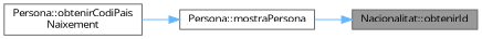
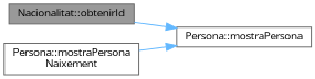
  digraph {
    fontname="Open Sans"
    rankdir=RL
    node [color=grey40 fillcolor=white fontname="Open Sans" fontsize=10 shape=box style=filled]
    edge [color=steelblue1 dir=back fontname="Open Sans" fontsize=10 labelfontname=Helvetica labelfontsize=10 style=solid]
    n1 [color=gray40 fillcolor=grey60 fontcolor=black height=0.2 label="Nacionalitat::obtenirId" width=0.4]
    n2 [height=0.2 label="Persona::mostraPersona" width=0.4]
-   n3 [height=0.2 label="Persona::obtenirCodiPais\lNaixement" width=0.4]
-   n1 -> n2
+   n3 [height=0.2 label="Persona::mostraPersona\lNaixement" width=0.4]
+   n2 -> n1
    n2 -> n3
  }
